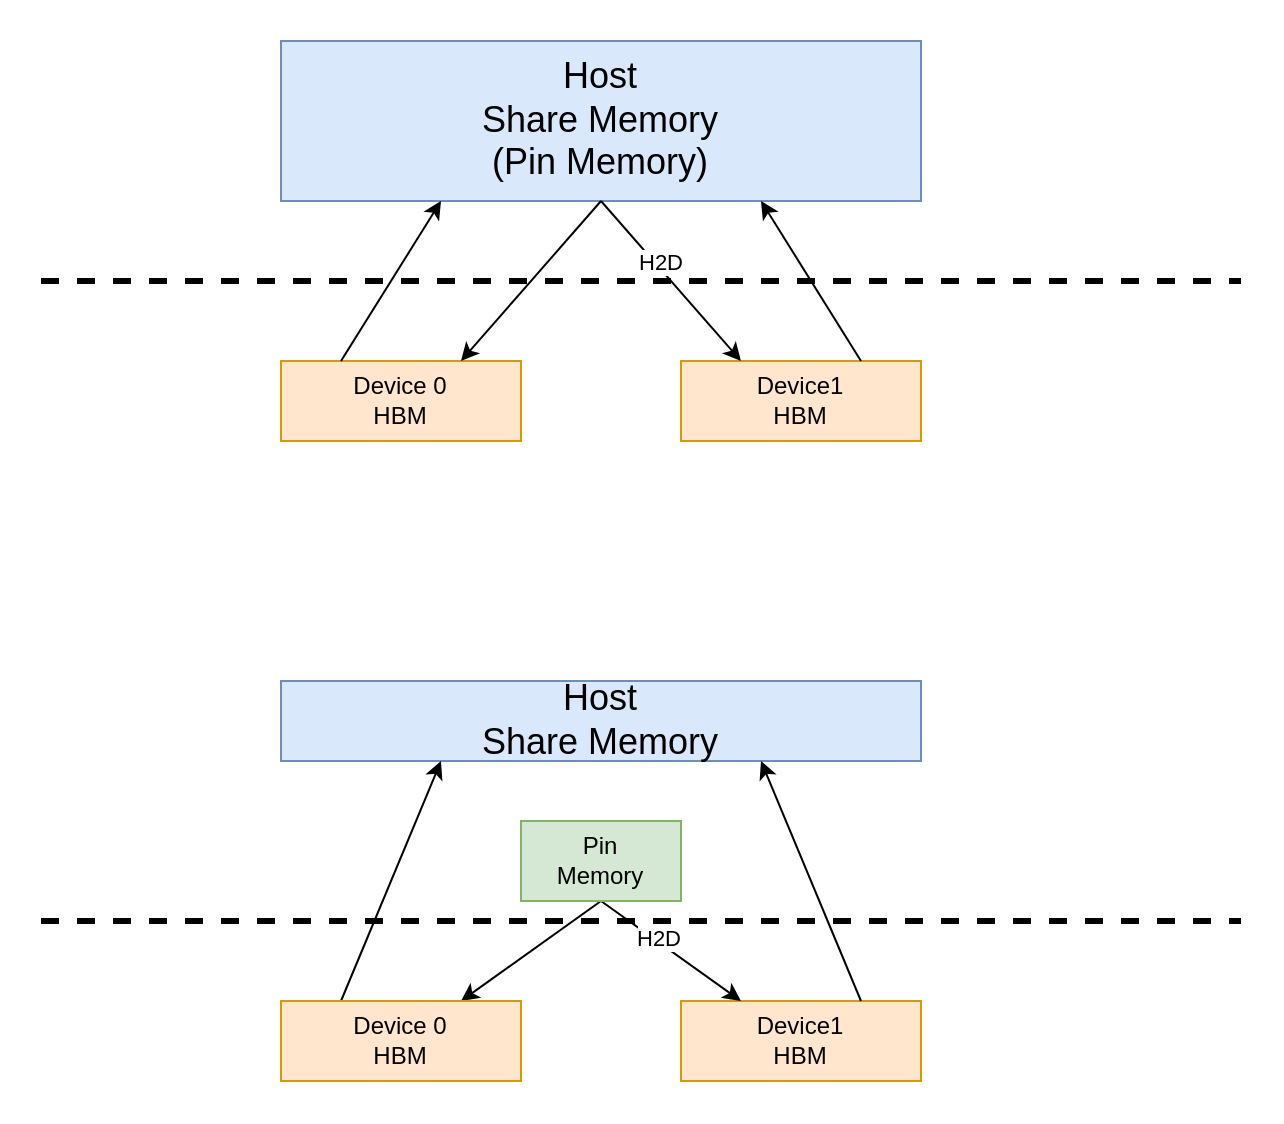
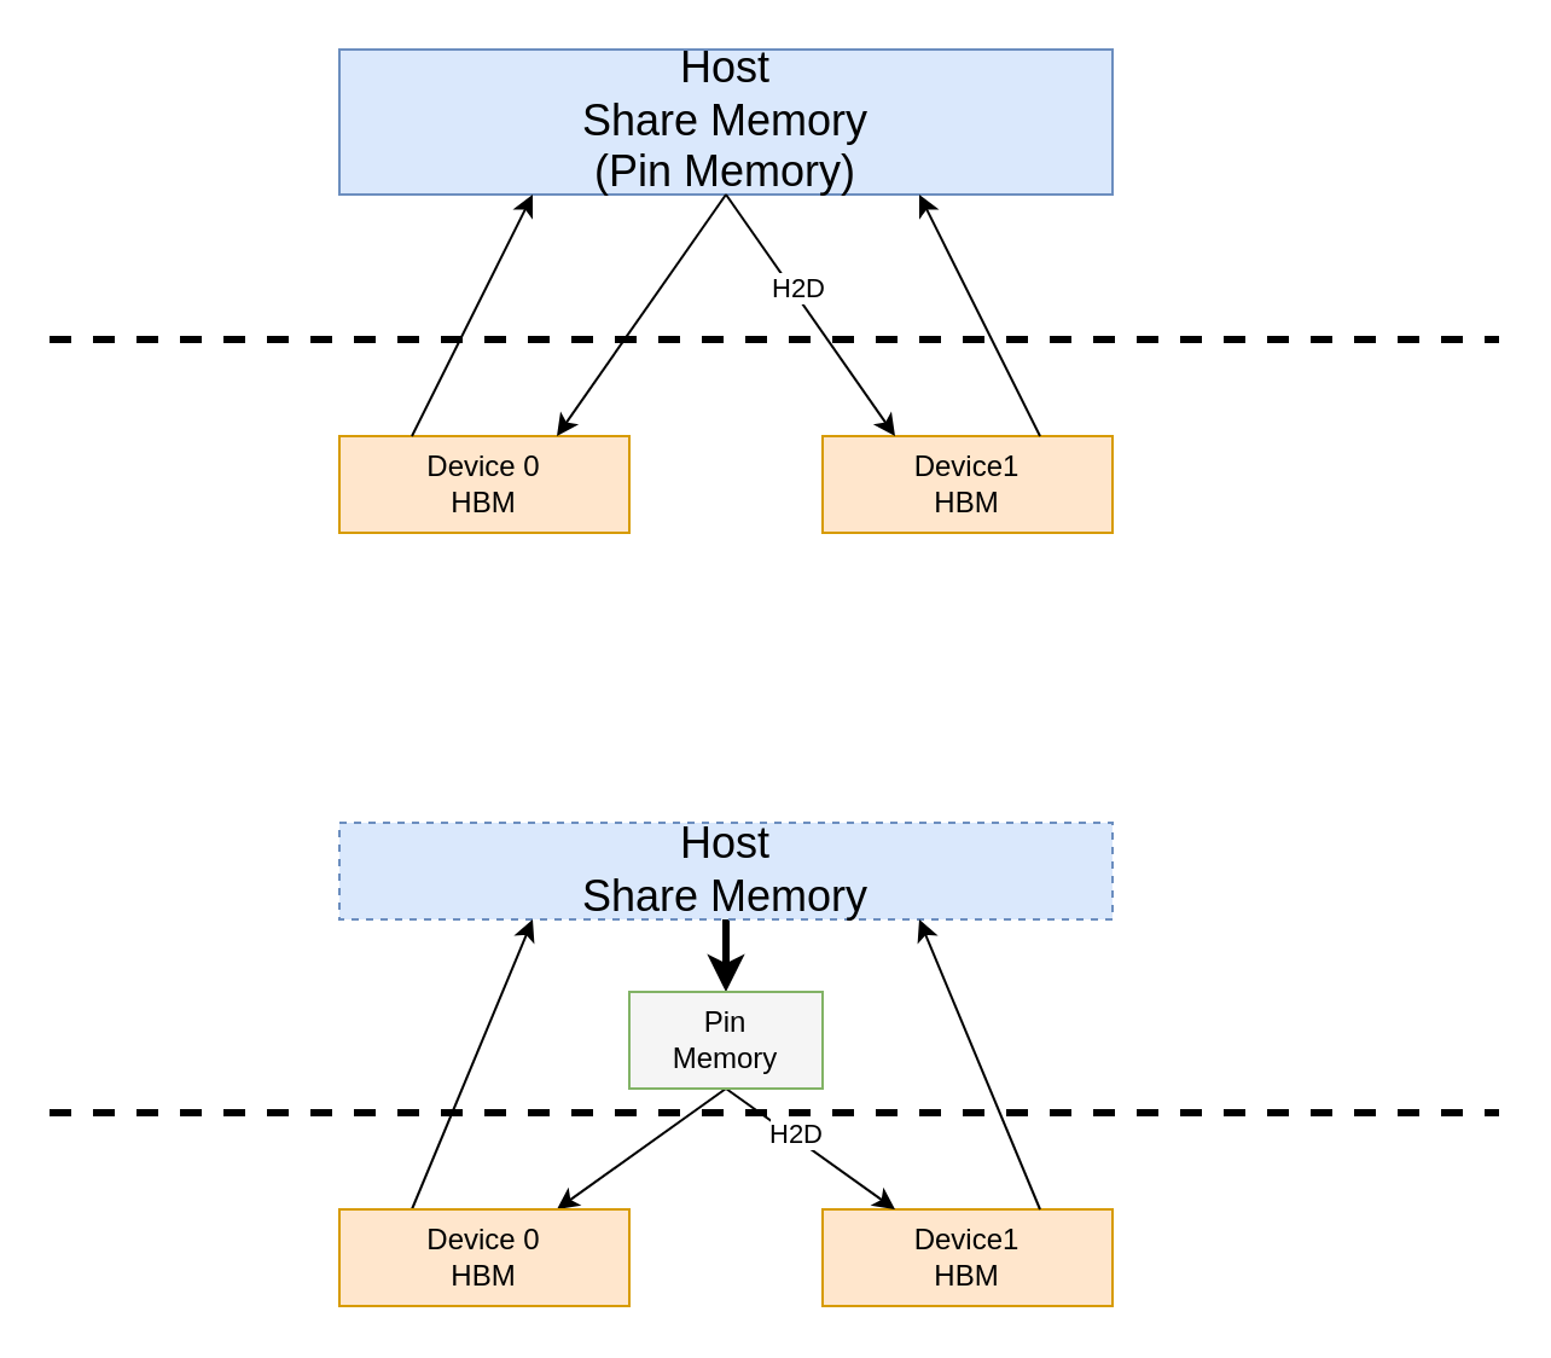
  <mxCell id="0" />
  <mxCell id="1" parent="0" />
- <mxCell id="2" value="&lt;font style=&quot;font-size: 18px;&quot;&gt;Host&lt;br&gt;Share Memory&lt;br&gt;(Pin Memory)&lt;/font&gt;" style="rounded=0;whiteSpace=wrap;html=1;fillColor=#dae8fc;strokeColor=#6c8ebf;" vertex="1" parent="1"><mxGeometry x="140" y="20" width="320" height="80" as="geometry" /></mxCell>
+ <mxCell id="2" value="&lt;font style=&quot;font-size: 18px;&quot;&gt;Host&lt;br&gt;Share Memory&lt;br&gt;(Pin Memory)&lt;/font&gt;" style="rounded=0;whiteSpace=wrap;html=1;fillColor=#dae8fc;strokeColor=#6c8ebf;" vertex="1" parent="1"><mxGeometry x="140" y="20" width="320" height="60" as="geometry" /></mxCell>
  <mxCell id="3" value="Device 0&lt;br&gt;HBM" style="rounded=0;whiteSpace=wrap;html=1;fillColor=#ffe6cc;strokeColor=#d79b00;" vertex="1" parent="1"><mxGeometry x="140" y="180" width="120" height="40" as="geometry" /></mxCell>
  <mxCell id="4" value="Device1&lt;br&gt;HBM" style="rounded=0;whiteSpace=wrap;html=1;fillColor=#ffe6cc;strokeColor=#d79b00;" vertex="1" parent="1"><mxGeometry x="340" y="180" width="120" height="40" as="geometry" /></mxCell>
  <mxCell id="5" value="" style="endArrow=classic;html=1;rounded=0;entryX=0.25;entryY=1;entryDx=0;entryDy=0;exitX=0.25;exitY=0;exitDx=0;exitDy=0;" edge="1" parent="1" source="3" target="2"><mxGeometry width="50" height="50" relative="1" as="geometry"><mxPoint x="220" y="230" as="sourcePoint" /><mxPoint x="270" y="180" as="targetPoint" /></mxGeometry></mxCell>
  <mxCell id="6" value="" style="endArrow=classic;html=1;rounded=0;entryX=0.75;entryY=1;entryDx=0;entryDy=0;exitX=0.75;exitY=0;exitDx=0;exitDy=0;" edge="1" parent="1" source="4" target="2"><mxGeometry width="50" height="50" relative="1" as="geometry"><mxPoint x="180" y="190" as="sourcePoint" /><mxPoint x="230" y="110" as="targetPoint" /></mxGeometry></mxCell>
  <mxCell id="7" value="" style="endArrow=classic;html=1;rounded=0;entryX=0.25;entryY=0;entryDx=0;entryDy=0;exitX=0.5;exitY=1;exitDx=0;exitDy=0;" edge="1" parent="1" source="2" target="4"><mxGeometry width="50" height="50" relative="1" as="geometry"><mxPoint x="180" y="190" as="sourcePoint" /><mxPoint x="230" y="110" as="targetPoint" /></mxGeometry></mxCell>
  <mxCell id="8" value="H2D" style="edgeLabel;html=1;align=center;verticalAlign=middle;resizable=0;points=[];" vertex="1" connectable="0" parent="7"><mxGeometry x="-0.209" y="2" relative="1" as="geometry"><mxPoint as="offset" /></mxGeometry></mxCell>
  <mxCell id="9" value="" style="endArrow=classic;html=1;rounded=0;entryX=0.75;entryY=0;entryDx=0;entryDy=0;exitX=0.5;exitY=1;exitDx=0;exitDy=0;" edge="1" parent="1" source="2" target="3"><mxGeometry width="50" height="50" relative="1" as="geometry"><mxPoint x="280" y="120" as="sourcePoint" /><mxPoint x="380" y="190" as="targetPoint" /></mxGeometry></mxCell>
  <mxCell id="10" value="" style="endArrow=none;dashed=1;html=1;rounded=0;fontSize=18;strokeWidth=3;" edge="1" parent="1"><mxGeometry width="50" height="50" relative="1" as="geometry"><mxPoint x="20" y="140" as="sourcePoint" /><mxPoint x="620" y="140" as="targetPoint" /></mxGeometry></mxCell>
- <mxCell id="12" value="&lt;font style=&quot;font-size: 18px;&quot;&gt;Host&lt;br&gt;Share Memory&lt;br&gt;&lt;/font&gt;" style="rounded=0;whiteSpace=wrap;html=1;fillColor=#dae8fc;strokeColor=#6c8ebf;" vertex="1" parent="1"><mxGeometry x="140" y="340" width="320" height="40" as="geometry" /></mxCell>
+ <mxCell id="11" value="" style="edgeStyle=orthogonalEdgeStyle;rounded=0;orthogonalLoop=1;jettySize=auto;html=1;strokeWidth=3;fontSize=18;" edge="1" parent="1" source="12" target="22"><mxGeometry relative="1" as="geometry" /></mxCell>
+ <mxCell id="12" value="&lt;font style=&quot;font-size: 18px;&quot;&gt;Host&lt;br&gt;Share Memory&lt;br&gt;&lt;/font&gt;" style="rounded=0;whiteSpace=wrap;html=1;fillColor=#dae8fc;strokeColor=#6c8ebf;dashed=1;" vertex="1" parent="1"><mxGeometry x="140" y="340" width="320" height="40" as="geometry" /></mxCell>
  <mxCell id="13" value="Device1&lt;br&gt;HBM" style="rounded=0;whiteSpace=wrap;html=1;fillColor=#ffe6cc;strokeColor=#d79b00;" vertex="1" parent="1"><mxGeometry x="140" y="500" width="120" height="40" as="geometry" /></mxCell>
  <mxCell id="14" value="Device1&lt;br&gt;HBM" style="rounded=0;whiteSpace=wrap;html=1;fillColor=#ffe6cc;strokeColor=#d79b00;" vertex="1" parent="1"><mxGeometry x="340" y="500" width="120" height="40" as="geometry" /></mxCell>
  <mxCell id="15" value="" style="endArrow=classic;html=1;rounded=0;entryX=0.25;entryY=1;entryDx=0;entryDy=0;exitX=0.25;exitY=0;exitDx=0;exitDy=0;" edge="1" parent="1" source="13" target="12"><mxGeometry width="50" height="50" relative="1" as="geometry"><mxPoint x="220" y="550" as="sourcePoint" /><mxPoint x="270" y="500" as="targetPoint" /></mxGeometry></mxCell>
  <mxCell id="16" value="" style="endArrow=classic;html=1;rounded=0;entryX=0.75;entryY=1;entryDx=0;entryDy=0;exitX=0.75;exitY=0;exitDx=0;exitDy=0;" edge="1" parent="1" source="14" target="12"><mxGeometry width="50" height="50" relative="1" as="geometry"><mxPoint x="180" y="510" as="sourcePoint" /><mxPoint x="230" y="430" as="targetPoint" /></mxGeometry></mxCell>
  <mxCell id="17" value="" style="endArrow=classic;html=1;rounded=0;entryX=0.25;entryY=0;entryDx=0;entryDy=0;exitX=0.5;exitY=1;exitDx=0;exitDy=0;" edge="1" parent="1" source="22" target="14"><mxGeometry width="50" height="50" relative="1" as="geometry"><mxPoint x="180" y="510" as="sourcePoint" /><mxPoint x="230" y="430" as="targetPoint" /></mxGeometry></mxCell>
  <mxCell id="18" value="H2D" style="edgeLabel;html=1;align=center;verticalAlign=middle;resizable=0;points=[];" vertex="1" connectable="0" parent="17"><mxGeometry x="-0.209" y="2" relative="1" as="geometry"><mxPoint as="offset" /></mxGeometry></mxCell>
  <mxCell id="19" value="" style="endArrow=classic;html=1;rounded=0;entryX=0.75;entryY=0;entryDx=0;entryDy=0;exitX=0.5;exitY=1;exitDx=0;exitDy=0;" edge="1" parent="1" source="22" target="13"><mxGeometry width="50" height="50" relative="1" as="geometry"><mxPoint x="280" y="440" as="sourcePoint" /><mxPoint x="380" y="510" as="targetPoint" /></mxGeometry></mxCell>
  <mxCell id="20" value="" style="endArrow=none;dashed=1;html=1;rounded=0;fontSize=18;strokeWidth=3;" edge="1" parent="1"><mxGeometry width="50" height="50" relative="1" as="geometry"><mxPoint x="20" y="460" as="sourcePoint" /><mxPoint x="620" y="460" as="targetPoint" /></mxGeometry></mxCell>
  <mxCell id="21" value="Device 0&lt;br&gt;HBM" style="rounded=0;whiteSpace=wrap;html=1;fillColor=#ffe6cc;strokeColor=#d79b00;" vertex="1" parent="1"><mxGeometry x="140" y="500" width="120" height="40" as="geometry" /></mxCell>
- <mxCell id="22" value="Pin&lt;br&gt;Memory" style="rounded=0;whiteSpace=wrap;html=1;fillColor=#d5e8d4;strokeColor=#82b366;" vertex="1" parent="1"><mxGeometry x="260" y="410" width="80" height="40" as="geometry" /></mxCell>
+ <mxCell id="22" value="Pin&lt;br&gt;Memory" style="rounded=0;whiteSpace=wrap;html=1;fillColor=#f5f5f5;strokeColor=#82b366;" vertex="1" parent="1"><mxGeometry x="260" y="410" width="80" height="40" as="geometry" /></mxCell>
